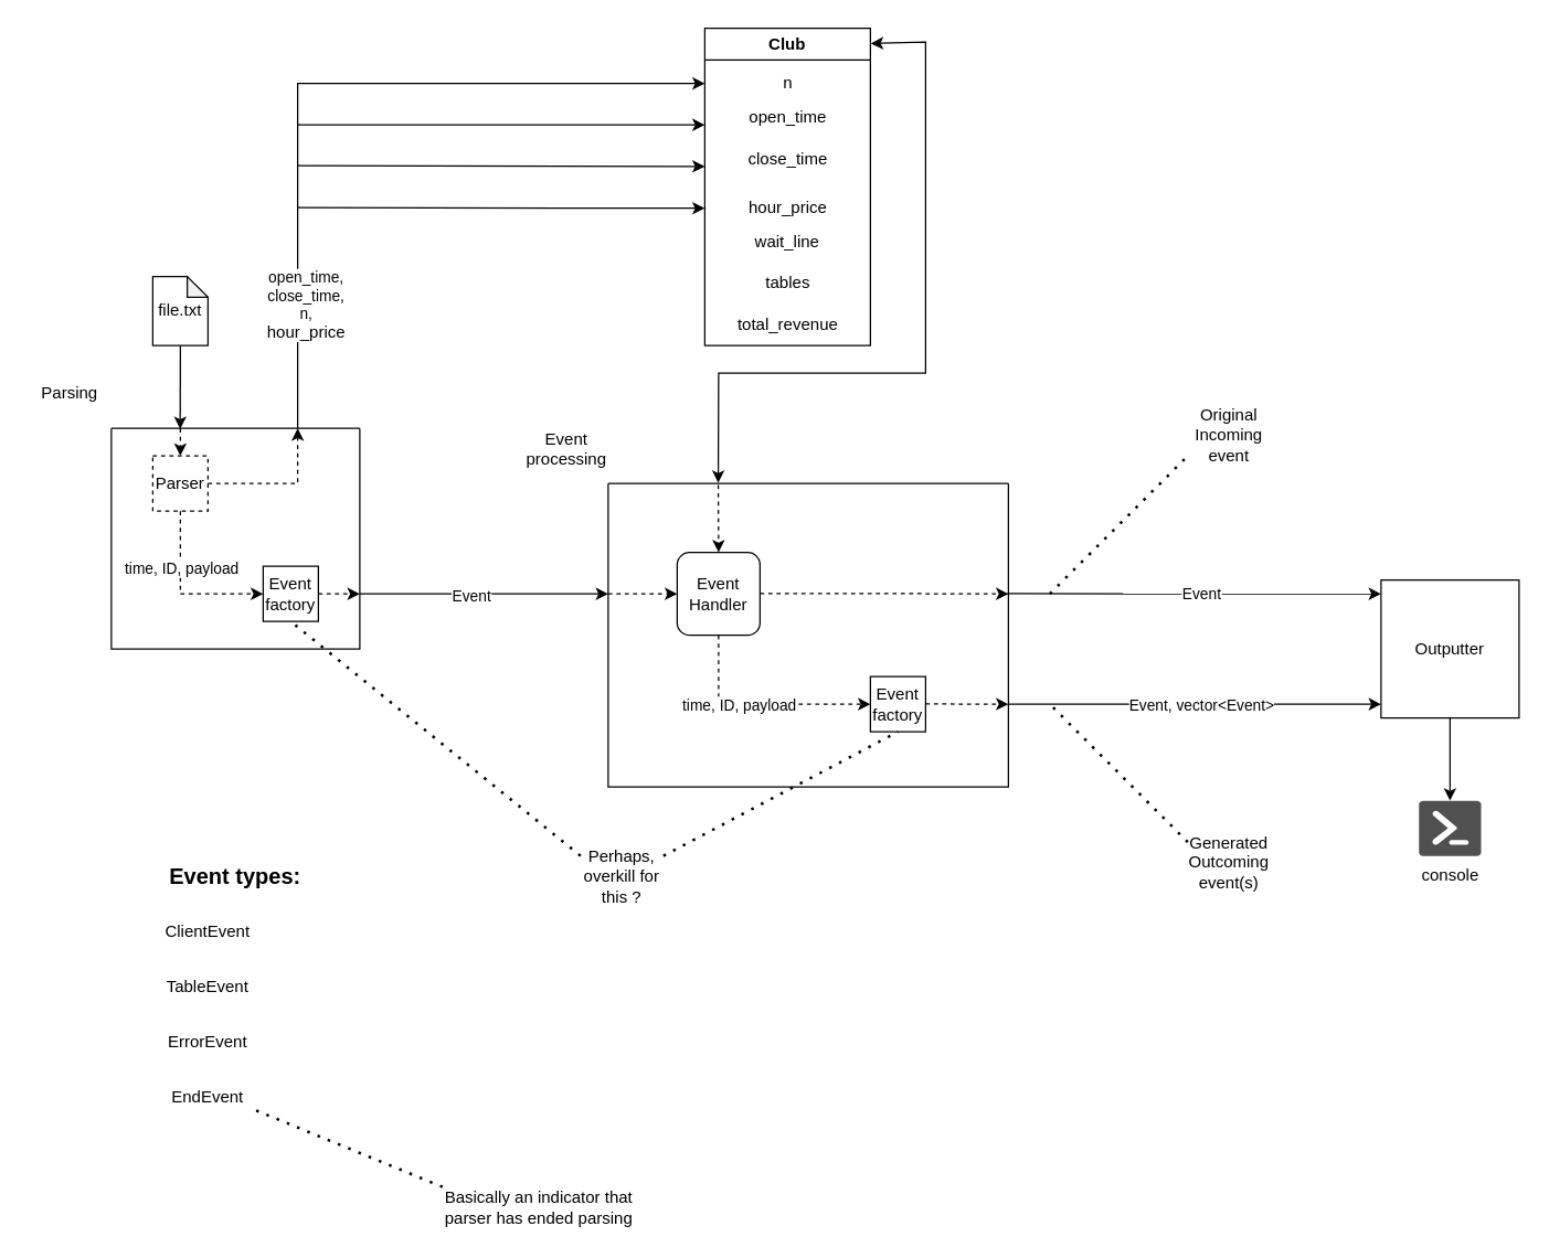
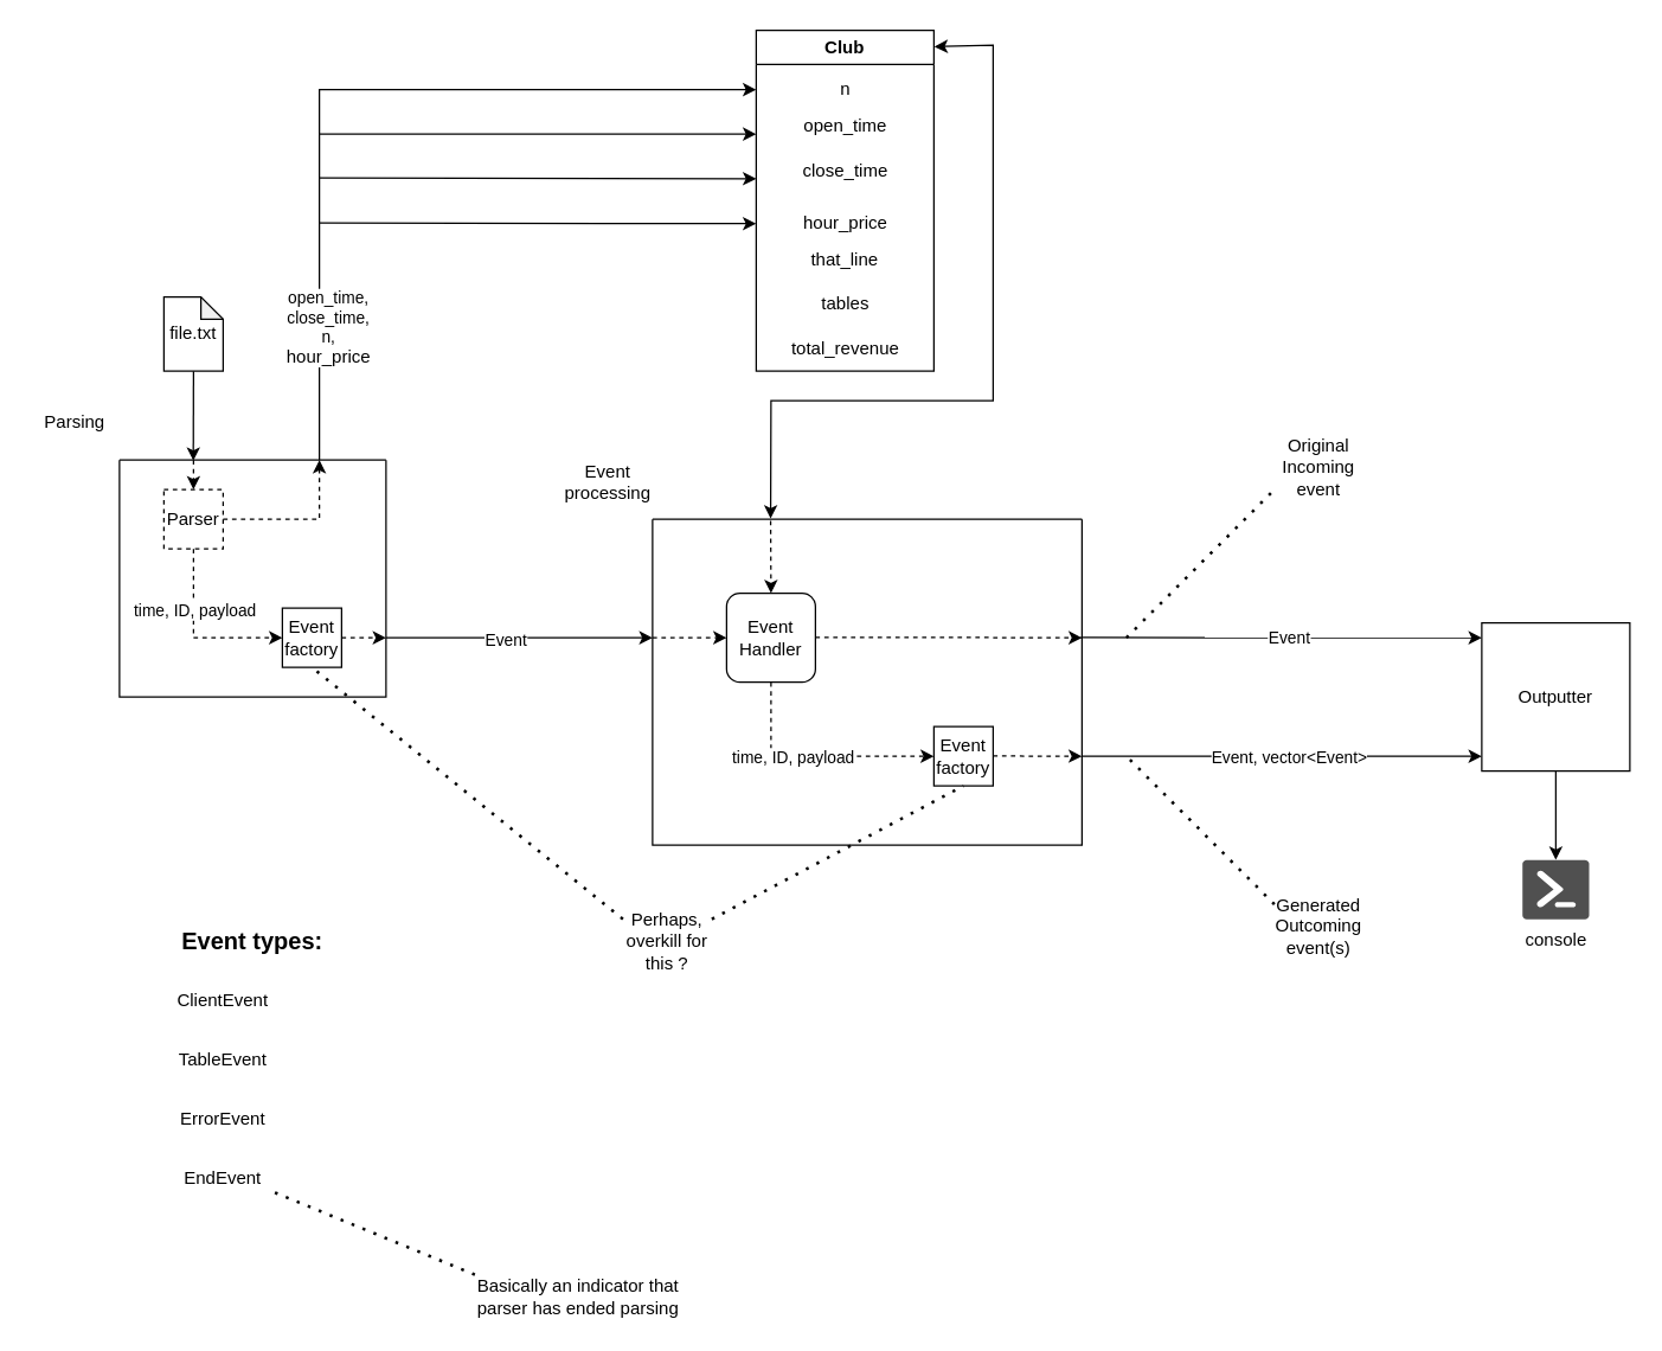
  <mxCell id="0" />
  <mxCell id="1" parent="0" />
  <mxCell id="2" value="" style="endArrow=classic;html=1;rounded=0;entryX=0.277;entryY=0.003;entryDx=0;entryDy=0;exitX=0.5;exitY=1;exitDx=0;exitDy=0;exitPerimeter=0;entryPerimeter=0;" edge="1" parent="1" target="20" source="14"><mxGeometry width="50" height="50" relative="1" as="geometry"><mxPoint x="119.88" y="250" as="sourcePoint" /><mxPoint x="119.88" y="290" as="targetPoint" /></mxGeometry></mxCell>
  <mxCell id="3" value="" style="swimlane;startSize=0;" vertex="1" parent="1"><mxGeometry x="440" y="350" width="290" height="220" as="geometry" /></mxCell>
  <mxCell id="4" value="Event&lt;div&gt;Handler&lt;/div&gt;" style="whiteSpace=wrap;html=1;aspect=fixed;rounded=1;" vertex="1" parent="3"><mxGeometry x="50" y="50" width="60" height="60" as="geometry" /></mxCell>
  <mxCell id="5" value="" style="endArrow=classic;html=1;rounded=0;dashed=1;entryX=0;entryY=0.5;entryDx=0;entryDy=0;" edge="1" parent="3" target="4"><mxGeometry width="50" height="50" relative="1" as="geometry"><mxPoint y="80" as="sourcePoint" /><mxPoint x="40" y="260" as="targetPoint" /></mxGeometry></mxCell>
  <mxCell id="6" value="" style="endArrow=classic;html=1;rounded=0;dashed=1;entryX=0;entryY=0.5;entryDx=0;entryDy=0;exitX=0.5;exitY=1;exitDx=0;exitDy=0;" edge="1" parent="3" source="4" target="9"><mxGeometry width="50" height="50" relative="1" as="geometry"><mxPoint x="70" y="159.71" as="sourcePoint" /><mxPoint x="150" y="159.71" as="targetPoint" /><Array as="points"><mxPoint x="80" y="160" /></Array></mxGeometry></mxCell>
  <mxCell id="7" value="time, ID, payload" style="edgeLabel;html=1;align=center;verticalAlign=middle;resizable=0;points=[];" vertex="1" connectable="0" parent="6"><mxGeometry x="-0.206" relative="1" as="geometry"><mxPoint as="offset" /></mxGeometry></mxCell>
  <mxCell id="8" value="" style="endArrow=classic;html=1;rounded=0;dashed=1;entryX=0.5;entryY=0;entryDx=0;entryDy=0;exitX=0.275;exitY=0.005;exitDx=0;exitDy=0;exitPerimeter=0;" edge="1" parent="3" source="3" target="4"><mxGeometry width="50" height="50" relative="1" as="geometry"><mxPoint x="80" y="30" as="sourcePoint" /><mxPoint x="130" y="30" as="targetPoint" /></mxGeometry></mxCell>
  <mxCell id="9" value="Event&lt;div&gt;factory&lt;/div&gt;" style="rounded=0;whiteSpace=wrap;html=1;" vertex="1" parent="3"><mxGeometry x="190" y="140" width="40" height="40" as="geometry" /></mxCell>
  <mxCell id="10" value="" style="endArrow=classic;html=1;rounded=0;dashed=1;" edge="1" parent="3"><mxGeometry width="50" height="50" relative="1" as="geometry"><mxPoint x="110" y="79.71" as="sourcePoint" /><mxPoint x="290" y="80" as="targetPoint" /></mxGeometry></mxCell>
  <mxCell id="11" value="Event processing" style="text;html=1;align=center;verticalAlign=middle;whiteSpace=wrap;rounded=0;" vertex="1" parent="1"><mxGeometry x="380" y="310" width="60" height="30" as="geometry" /></mxCell>
  <mxCell id="12" value="" style="endArrow=classic;html=1;rounded=0;entryX=0;entryY=0.5;entryDx=0;entryDy=0;" edge="1" parent="1"><mxGeometry width="50" height="50" relative="1" as="geometry"><mxPoint x="260" y="430" as="sourcePoint" /><mxPoint x="440" y="430" as="targetPoint" /><Array as="points"><mxPoint x="400" y="430" /></Array></mxGeometry></mxCell>
  <mxCell id="13" value="Event" style="edgeLabel;html=1;align=center;verticalAlign=middle;resizable=0;points=[];" vertex="1" connectable="0" parent="12"><mxGeometry x="0.24" y="-1" relative="1" as="geometry"><mxPoint x="-32" as="offset" /></mxGeometry></mxCell>
  <mxCell id="14" value="file.txt" style="shape=note;whiteSpace=wrap;html=1;backgroundOutline=1;darkOpacity=0.05;size=15;" vertex="1" parent="1"><mxGeometry x="110" y="200" width="40" height="50" as="geometry" /></mxCell>
  <mxCell id="15" value="" style="endArrow=classic;html=1;rounded=0;exitX=0.997;exitY=0.363;exitDx=0;exitDy=0;exitPerimeter=0;" edge="1" parent="1" source="3"><mxGeometry width="50" height="50" relative="1" as="geometry"><mxPoint x="940" y="430" as="sourcePoint" /><mxPoint x="1000" y="430" as="targetPoint" /></mxGeometry></mxCell>
  <mxCell id="16" value="Event" style="edgeLabel;html=1;align=center;verticalAlign=middle;resizable=0;points=[];" vertex="1" connectable="0" parent="15"><mxGeometry x="0.033" relative="1" as="geometry"><mxPoint as="offset" /></mxGeometry></mxCell>
  <mxCell id="17" value="Outputter" style="whiteSpace=wrap;html=1;aspect=fixed;" vertex="1" parent="1"><mxGeometry x="1000" y="420" width="100" height="100" as="geometry" /></mxCell>
  <mxCell id="18" value="" style="endArrow=classic;html=1;rounded=0;exitX=0.5;exitY=1;exitDx=0;exitDy=0;" edge="1" parent="1" source="17" target="19"><mxGeometry width="50" height="50" relative="1" as="geometry"><mxPoint x="995" y="580" as="sourcePoint" /><mxPoint x="1080" y="600" as="targetPoint" /></mxGeometry></mxCell>
  <mxCell id="19" value="console" style="sketch=0;pointerEvents=1;shadow=0;dashed=0;html=1;strokeColor=none;fillColor=#505050;labelPosition=center;verticalLabelPosition=bottom;verticalAlign=top;outlineConnect=0;align=center;shape=mxgraph.office.concepts.powershell;" vertex="1" parent="1"><mxGeometry x="1027.5" y="580" width="45" height="40" as="geometry" /></mxCell>
  <mxCell id="20" value="" style="swimlane;startSize=0;" vertex="1" parent="1"><mxGeometry x="80" y="310" width="180" height="160" as="geometry" /></mxCell>
  <mxCell id="21" value="Parser" style="rounded=0;whiteSpace=wrap;html=1;dashed=1;" vertex="1" parent="20"><mxGeometry x="30" y="20" width="40" height="40" as="geometry" /></mxCell>
  <mxCell id="22" value="" style="endArrow=classic;html=1;rounded=0;exitX=0.75;exitY=0;exitDx=0;exitDy=0;entryX=0.5;entryY=0;entryDx=0;entryDy=0;dashed=1;" edge="1" parent="20"><mxGeometry width="50" height="50" relative="1" as="geometry"><mxPoint x="50.0" as="sourcePoint" /><mxPoint x="50" y="20" as="targetPoint" /></mxGeometry></mxCell>
  <mxCell id="23" value="Event&lt;div&gt;factory&lt;/div&gt;" style="rounded=0;whiteSpace=wrap;html=1;" vertex="1" parent="20"><mxGeometry x="110" y="100" width="40" height="40" as="geometry" /></mxCell>
  <mxCell id="24" value="" style="endArrow=classic;html=1;rounded=0;exitX=0.5;exitY=1;exitDx=0;exitDy=0;entryX=0;entryY=0.5;entryDx=0;entryDy=0;dashed=1;" edge="1" parent="20" source="21" target="23"><mxGeometry width="50" height="50" relative="1" as="geometry"><mxPoint x="260" y="150" as="sourcePoint" /><mxPoint x="310" y="100" as="targetPoint" /><Array as="points"><mxPoint x="50" y="120" /></Array></mxGeometry></mxCell>
  <mxCell id="25" value="time, ID, payload" style="edgeLabel;html=1;align=center;verticalAlign=middle;resizable=0;points=[];" vertex="1" connectable="0" parent="24"><mxGeometry x="-0.315" relative="1" as="geometry"><mxPoint as="offset" /></mxGeometry></mxCell>
  <mxCell id="26" value="" style="endArrow=classic;html=1;rounded=0;exitX=1;exitY=0.5;exitDx=0;exitDy=0;entryX=1;entryY=0.75;entryDx=0;entryDy=0;dashed=1;" edge="1" parent="20" source="23" target="20"><mxGeometry width="50" height="50" relative="1" as="geometry"><mxPoint x="230.0" y="20" as="sourcePoint" /><mxPoint x="230" y="40" as="targetPoint" /></mxGeometry></mxCell>
  <mxCell id="27" value="" style="endArrow=classic;html=1;rounded=0;entryX=0.75;entryY=0;entryDx=0;entryDy=0;dashed=1;exitX=1;exitY=0.5;exitDx=0;exitDy=0;" edge="1" parent="20" source="21" target="20"><mxGeometry width="50" height="50" relative="1" as="geometry"><mxPoint x="130" y="30" as="sourcePoint" /><mxPoint x="129.76" y="40" as="targetPoint" /><Array as="points"><mxPoint x="135" y="40" /></Array></mxGeometry></mxCell>
  <mxCell id="28" value="Parsing" style="text;html=1;align=center;verticalAlign=middle;whiteSpace=wrap;rounded=0;" vertex="1" parent="1"><mxGeometry x="20" y="270" width="60" height="30" as="geometry" /></mxCell>
  <mxCell id="29" value="&lt;b&gt;&lt;font style=&quot;font-size: 16px;&quot;&gt;Event types:&lt;/font&gt;&lt;/b&gt;" style="text;html=1;align=center;verticalAlign=middle;whiteSpace=wrap;rounded=0;" vertex="1" parent="1"><mxGeometry x="70" y="620" width="200" height="30" as="geometry" /></mxCell>
  <mxCell id="30" value="ClientEvent" style="text;html=1;align=center;verticalAlign=middle;whiteSpace=wrap;rounded=0;" vertex="1" parent="1"><mxGeometry x="120" y="660" width="60" height="30" as="geometry" /></mxCell>
  <mxCell id="31" value="TableEvent" style="text;html=1;align=center;verticalAlign=middle;whiteSpace=wrap;rounded=0;" vertex="1" parent="1"><mxGeometry x="120" y="700" width="60" height="30" as="geometry" /></mxCell>
  <mxCell id="32" value="ErrorEvent" style="text;html=1;align=center;verticalAlign=middle;whiteSpace=wrap;rounded=0;" vertex="1" parent="1"><mxGeometry x="120" y="740" width="60" height="30" as="geometry" /></mxCell>
  <mxCell id="33" value="" style="endArrow=none;dashed=1;html=1;dashPattern=1 3;strokeWidth=2;rounded=0;entryX=0.5;entryY=1;entryDx=0;entryDy=0;exitX=0;exitY=0;exitDx=0;exitDy=0;" edge="1" parent="1" source="34" target="23"><mxGeometry width="50" height="50" relative="1" as="geometry"><mxPoint x="250" y="530" as="sourcePoint" /><mxPoint x="390" y="450" as="targetPoint" /></mxGeometry></mxCell>
  <mxCell id="34" value="Perhaps, overkill for this ?" style="text;html=1;align=center;verticalAlign=middle;whiteSpace=wrap;rounded=0;" vertex="1" parent="1"><mxGeometry x="420" y="620" width="60" height="30" as="geometry" /></mxCell>
  <mxCell id="35" value="Club" style="swimlane;whiteSpace=wrap;html=1;" vertex="1" parent="1"><mxGeometry x="510" y="20" width="120" height="230" as="geometry" /></mxCell>
  <mxCell id="36" value="open_time" style="text;html=1;align=center;verticalAlign=middle;resizable=0;points=[];autosize=1;strokeColor=none;fillColor=none;" vertex="1" parent="35"><mxGeometry x="20" y="50" width="80" height="30" as="geometry" /></mxCell>
  <mxCell id="37" value="close_time" style="text;html=1;align=center;verticalAlign=middle;resizable=0;points=[];autosize=1;strokeColor=none;fillColor=none;" vertex="1" parent="35"><mxGeometry x="20" y="80" width="80" height="30" as="geometry" /></mxCell>
  <mxCell id="38" value="n" style="text;html=1;align=center;verticalAlign=middle;resizable=0;points=[];autosize=1;strokeColor=none;fillColor=none;" vertex="1" parent="35"><mxGeometry x="45" y="25" width="30" height="30" as="geometry" /></mxCell>
  <mxCell id="39" value="tables" style="text;html=1;align=center;verticalAlign=middle;resizable=0;points=[];autosize=1;strokeColor=none;fillColor=none;" vertex="1" parent="35"><mxGeometry x="30" y="170" width="60" height="30" as="geometry" /></mxCell>
- <mxCell id="40" value="&lt;span style=&quot;text-wrap-mode: nowrap;&quot;&gt;wait_line&lt;/span&gt;" style="text;html=1;align=center;verticalAlign=middle;whiteSpace=wrap;rounded=0;" vertex="1" parent="35"><mxGeometry x="25" y="140" width="70" height="30" as="geometry" /></mxCell>
+ <mxCell id="40" value="&lt;span style=&quot;text-wrap-mode: nowrap;&quot;&gt;that_line&lt;/span&gt;" style="text;html=1;align=center;verticalAlign=middle;whiteSpace=wrap;rounded=0;" vertex="1" parent="35"><mxGeometry x="25" y="140" width="70" height="30" as="geometry" /></mxCell>
  <mxCell id="41" value="total_revenue" style="text;html=1;align=center;verticalAlign=middle;resizable=0;points=[];autosize=1;strokeColor=none;fillColor=none;" vertex="1" parent="35"><mxGeometry x="10" y="200" width="100" height="30" as="geometry" /></mxCell>
  <mxCell id="42" value="hour_price" style="text;html=1;align=center;verticalAlign=middle;resizable=0;points=[];autosize=1;strokeColor=none;fillColor=none;" vertex="1" parent="35"><mxGeometry x="20" y="115" width="80" height="30" as="geometry" /></mxCell>
  <mxCell id="43" value="" style="endArrow=classic;html=1;rounded=0;exitX=0.75;exitY=0;exitDx=0;exitDy=0;" edge="1" parent="1" source="20"><mxGeometry width="50" height="50" relative="1" as="geometry"><mxPoint x="240" y="250" as="sourcePoint" /><mxPoint x="510" y="60" as="targetPoint" /><Array as="points"><mxPoint x="215" y="60" /></Array></mxGeometry></mxCell>
  <mxCell id="44" value="open_time,&lt;div&gt;close_time,&lt;/div&gt;&lt;div&gt;n,&lt;/div&gt;&lt;div&gt;&lt;span style=&quot;font-size: 12px;&quot;&gt;hour_price&lt;/span&gt;&lt;/div&gt;" style="edgeLabel;html=1;align=center;verticalAlign=middle;resizable=0;points=[];" vertex="1" connectable="0" parent="43"><mxGeometry x="-0.666" y="3" relative="1" as="geometry"><mxPoint x="8" y="1" as="offset" /></mxGeometry></mxCell>
  <mxCell id="45" value="" style="endArrow=classic;html=1;rounded=0;" edge="1" parent="1"><mxGeometry width="50" height="50" relative="1" as="geometry"><mxPoint x="215" y="90" as="sourcePoint" /><mxPoint x="510" y="90" as="targetPoint" /></mxGeometry></mxCell>
  <mxCell id="46" value="" style="endArrow=classic;html=1;rounded=0;" edge="1" parent="1"><mxGeometry width="50" height="50" relative="1" as="geometry"><mxPoint x="215" y="119.66" as="sourcePoint" /><mxPoint x="510" y="120.16" as="targetPoint" /></mxGeometry></mxCell>
  <mxCell id="47" value="" style="endArrow=classic;html=1;rounded=0;exitX=1.003;exitY=0.048;exitDx=0;exitDy=0;exitPerimeter=0;entryX=0.275;entryY=-0.002;entryDx=0;entryDy=0;entryPerimeter=0;startArrow=classic;startFill=1;" edge="1" parent="1" source="35" target="3"><mxGeometry width="50" height="50" relative="1" as="geometry"><mxPoint x="660" y="330" as="sourcePoint" /><mxPoint x="710" y="280" as="targetPoint" /><Array as="points"><mxPoint x="670" y="30" /><mxPoint x="670" y="270" /><mxPoint x="520" y="270" /></Array></mxGeometry></mxCell>
  <mxCell id="48" value="" style="endArrow=classic;html=1;rounded=0;dashed=1;" edge="1" parent="1"><mxGeometry width="50" height="50" relative="1" as="geometry"><mxPoint x="670" y="509.85" as="sourcePoint" /><mxPoint x="730" y="510" as="targetPoint" /></mxGeometry></mxCell>
  <mxCell id="49" value="" style="endArrow=classic;html=1;rounded=0;exitX=0.997;exitY=0.363;exitDx=0;exitDy=0;exitPerimeter=0;" edge="1" parent="1"><mxGeometry width="50" height="50" relative="1" as="geometry"><mxPoint x="730" y="510" as="sourcePoint" /><mxPoint x="1000" y="510" as="targetPoint" /></mxGeometry></mxCell>
  <mxCell id="50" value="Event, vector&amp;lt;Event&amp;gt;" style="edgeLabel;html=1;align=center;verticalAlign=middle;resizable=0;points=[];" vertex="1" connectable="0" parent="49"><mxGeometry x="0.033" relative="1" as="geometry"><mxPoint as="offset" /></mxGeometry></mxCell>
  <mxCell id="51" value="" style="endArrow=none;dashed=1;html=1;dashPattern=1 3;strokeWidth=2;rounded=0;entryX=0.5;entryY=1;entryDx=0;entryDy=0;exitX=1;exitY=0;exitDx=0;exitDy=0;" edge="1" parent="1" source="34" target="9"><mxGeometry width="50" height="50" relative="1" as="geometry"><mxPoint x="835" y="815" as="sourcePoint" /><mxPoint x="615" y="615" as="targetPoint" /></mxGeometry></mxCell>
  <mxCell id="52" value="" style="endArrow=none;dashed=1;html=1;dashPattern=1 3;strokeWidth=2;rounded=0;entryX=0;entryY=1;entryDx=0;entryDy=0;exitX=1;exitY=0;exitDx=0;exitDy=0;" edge="1" parent="1" target="53"><mxGeometry width="50" height="50" relative="1" as="geometry"><mxPoint x="760" y="430" as="sourcePoint" /><mxPoint x="950" y="270" as="targetPoint" /></mxGeometry></mxCell>
  <mxCell id="53" value="Original Incoming event" style="text;html=1;align=center;verticalAlign=middle;whiteSpace=wrap;rounded=0;" vertex="1" parent="1"><mxGeometry x="860" y="300" width="60" height="30" as="geometry" /></mxCell>
  <mxCell id="54" value="" style="endArrow=none;dashed=1;html=1;dashPattern=1 3;strokeWidth=2;rounded=0;exitX=0;exitY=0;exitDx=0;exitDy=0;" edge="1" parent="1" source="55"><mxGeometry width="50" height="50" relative="1" as="geometry"><mxPoint x="840" y="690" as="sourcePoint" /><mxPoint x="760" y="510" as="targetPoint" /></mxGeometry></mxCell>
  <mxCell id="55" value="Generated Outcoming event(s)" style="text;html=1;align=center;verticalAlign=middle;whiteSpace=wrap;rounded=0;" vertex="1" parent="1"><mxGeometry x="860" y="610" width="60" height="30" as="geometry" /></mxCell>
  <mxCell id="56" value="EndEvent" style="text;html=1;align=center;verticalAlign=middle;whiteSpace=wrap;rounded=0;" vertex="1" parent="1"><mxGeometry x="120" y="780" width="60" height="30" as="geometry" /></mxCell>
  <mxCell id="57" value="" style="endArrow=none;dashed=1;html=1;dashPattern=1 3;strokeWidth=2;rounded=0;entryX=1;entryY=0.75;entryDx=0;entryDy=0;exitX=0;exitY=0;exitDx=0;exitDy=0;" edge="1" parent="1" source="58" target="56"><mxGeometry width="50" height="50" relative="1" as="geometry"><mxPoint x="300" y="860" as="sourcePoint" /><mxPoint x="280" y="720" as="targetPoint" /></mxGeometry></mxCell>
  <mxCell id="58" value="Basically an indicator that parser has ended parsing" style="text;html=1;align=center;verticalAlign=middle;whiteSpace=wrap;rounded=0;" vertex="1" parent="1"><mxGeometry x="320" y="860" width="140" height="30" as="geometry" /></mxCell>
  <mxCell id="59" value="" style="endArrow=classic;html=1;rounded=0;" edge="1" parent="1"><mxGeometry width="50" height="50" relative="1" as="geometry"><mxPoint x="215" y="150" as="sourcePoint" /><mxPoint x="510" y="150.5" as="targetPoint" /></mxGeometry></mxCell>
